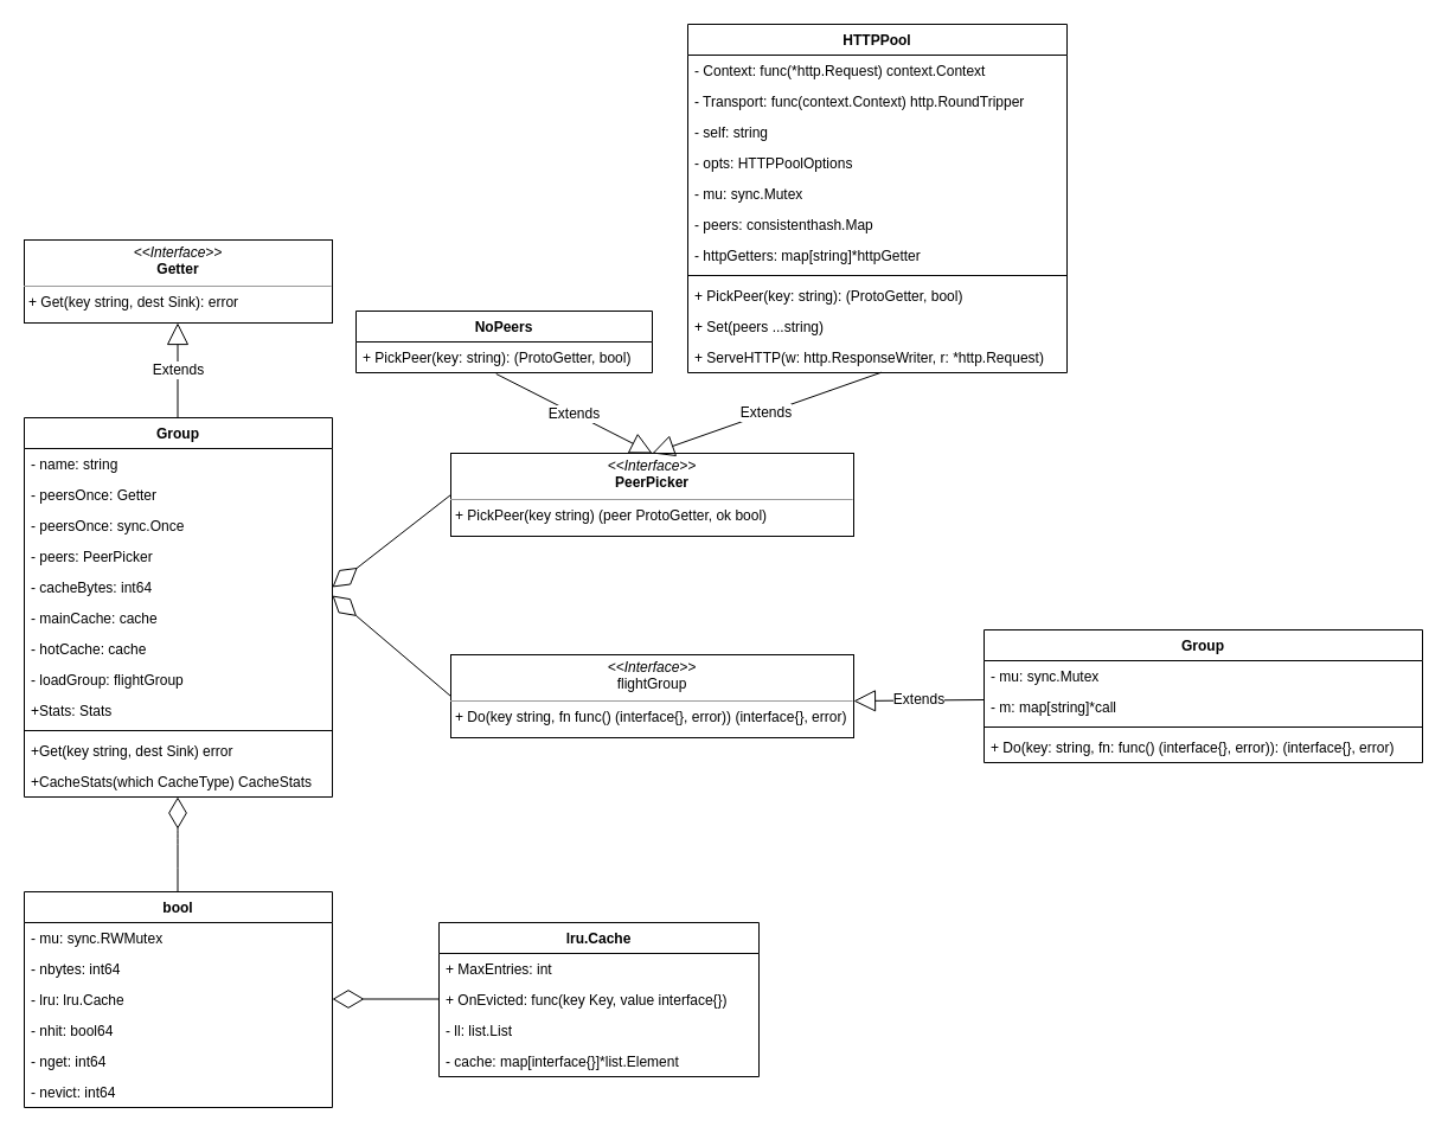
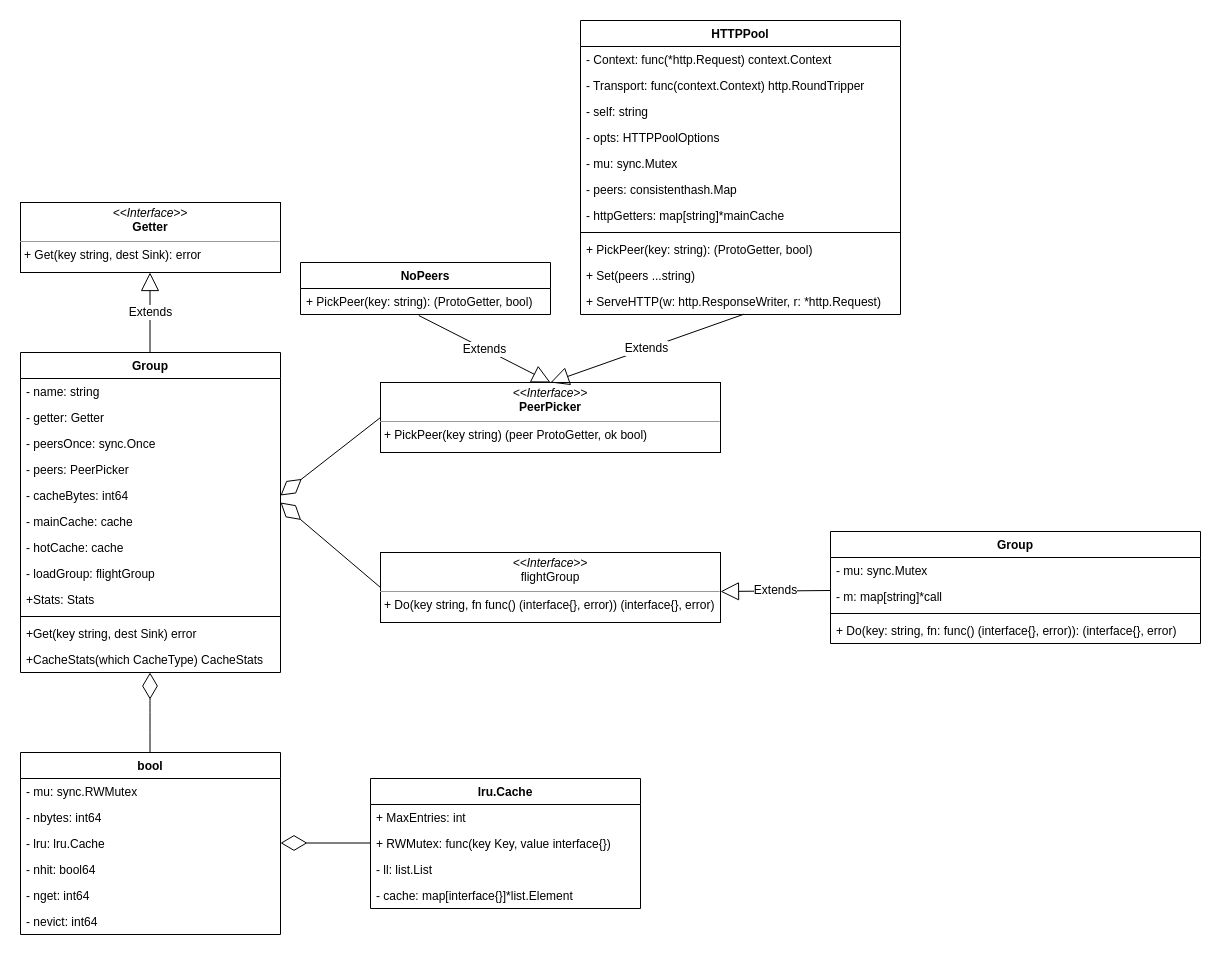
  <mxCell id="0" />
  <mxCell id="1" parent="0" />
  <mxCell id="2" value="&lt;p style=&quot;margin:0px;margin-top:4px;text-align:center;&quot;&gt;&lt;i&gt;&amp;lt;&amp;lt;Interface&amp;gt;&amp;gt;&lt;/i&gt;&lt;br&gt;&lt;b&gt;Getter&lt;/b&gt;&lt;/p&gt;&lt;hr size=&quot;1&quot;&gt;&lt;p style=&quot;margin:0px;margin-left:4px;&quot;&gt;&lt;/p&gt;&lt;p style=&quot;margin:0px;margin-left:4px;&quot;&gt;+&amp;nbsp;Get(key string, dest Sink): error&lt;/p&gt;" style="verticalAlign=top;align=left;overflow=fill;fontSize=12;fontFamily=Helvetica;html=1;whiteSpace=wrap;" vertex="1" parent="1"><mxGeometry x="20" y="202" width="260" height="70" as="geometry" /></mxCell>
  <mxCell id="3" value="bool" style="swimlane;fontStyle=1;childLayout=stackLayout;horizontal=1;startSize=26;horizontalStack=0;resizeParent=1;resizeParentMax=0;resizeLast=0;collapsible=1;marginBottom=0;" vertex="1" parent="1"><mxGeometry x="20" y="752" width="260" height="182" as="geometry"><mxRectangle x="670" y="280" width="120" height="30" as="alternateBounds" /></mxGeometry></mxCell>
  <mxCell id="4" value="  - mu: sync.RWMutex" style="text;strokeColor=none;fillColor=none;align=left;verticalAlign=top;spacingLeft=4;spacingRight=4;overflow=hidden;rotatable=0;points=[[0,0.5],[1,0.5]];portConstraint=eastwest;" vertex="1" parent="3"><mxGeometry y="26" width="260" height="26" as="geometry" /></mxCell>
  <mxCell id="5" value="  - nbytes: int64" style="text;strokeColor=none;fillColor=none;align=left;verticalAlign=top;spacingLeft=4;spacingRight=4;overflow=hidden;rotatable=0;points=[[0,0.5],[1,0.5]];portConstraint=eastwest;" vertex="1" parent="3"><mxGeometry y="52" width="260" height="26" as="geometry" /></mxCell>
  <mxCell id="6" value="  - lru: lru.Cache" style="text;strokeColor=none;fillColor=none;align=left;verticalAlign=top;spacingLeft=4;spacingRight=4;overflow=hidden;rotatable=0;points=[[0,0.5],[1,0.5]];portConstraint=eastwest;" vertex="1" parent="3"><mxGeometry y="78" width="260" height="26" as="geometry" /></mxCell>
  <mxCell id="7" value="  - nhit: bool64" style="text;strokeColor=none;fillColor=none;align=left;verticalAlign=top;spacingLeft=4;spacingRight=4;overflow=hidden;rotatable=0;points=[[0,0.5],[1,0.5]];portConstraint=eastwest;" vertex="1" parent="3"><mxGeometry y="104" width="260" height="26" as="geometry" /></mxCell>
  <mxCell id="8" value="  - nget: int64" style="text;strokeColor=none;fillColor=none;align=left;verticalAlign=top;spacingLeft=4;spacingRight=4;overflow=hidden;rotatable=0;points=[[0,0.5],[1,0.5]];portConstraint=eastwest;" vertex="1" parent="3"><mxGeometry y="130" width="260" height="26" as="geometry" /></mxCell>
  <mxCell id="9" value="  - nevict: int64" style="text;strokeColor=none;fillColor=none;align=left;verticalAlign=top;spacingLeft=4;spacingRight=4;overflow=hidden;rotatable=0;points=[[0,0.5],[1,0.5]];portConstraint=eastwest;" vertex="1" parent="3"><mxGeometry y="156" width="260" height="26" as="geometry" /></mxCell>
  <mxCell id="10" value="Group" style="swimlane;fontStyle=1;childLayout=stackLayout;horizontal=1;startSize=26;horizontalStack=0;resizeParent=1;resizeParentMax=0;resizeLast=0;collapsible=1;marginBottom=0;strokeColor=default;fontFamily=Helvetica;fontSize=12;fontColor=default;fillColor=default;" vertex="1" parent="1"><mxGeometry x="20" y="352" width="260" height="320" as="geometry"><mxRectangle x="80" y="280" width="80" height="30" as="alternateBounds" /></mxGeometry></mxCell>
  <mxCell id="11" value="  - name: string" style="text;strokeColor=none;fillColor=none;align=left;verticalAlign=top;spacingLeft=4;spacingRight=4;overflow=hidden;rotatable=0;points=[[0,0.5],[1,0.5]];portConstraint=eastwest;fontFamily=Helvetica;fontSize=12;fontColor=default;startSize=26;" vertex="1" parent="10"><mxGeometry y="26" width="260" height="26" as="geometry" /></mxCell>
- <mxCell id="12" value="  - peersOnce: Getter" style="text;strokeColor=none;fillColor=none;align=left;verticalAlign=top;spacingLeft=4;spacingRight=4;overflow=hidden;rotatable=0;points=[[0,0.5],[1,0.5]];portConstraint=eastwest;fontFamily=Helvetica;fontSize=12;fontColor=default;startSize=26;" vertex="1" parent="10"><mxGeometry y="52" width="260" height="26" as="geometry" /></mxCell>
+ <mxCell id="12" value="  - getter: Getter" style="text;strokeColor=none;fillColor=none;align=left;verticalAlign=top;spacingLeft=4;spacingRight=4;overflow=hidden;rotatable=0;points=[[0,0.5],[1,0.5]];portConstraint=eastwest;fontFamily=Helvetica;fontSize=12;fontColor=default;startSize=26;" vertex="1" parent="10"><mxGeometry y="52" width="260" height="26" as="geometry" /></mxCell>
  <mxCell id="13" value="  - peersOnce: sync.Once" style="text;strokeColor=none;fillColor=none;align=left;verticalAlign=top;spacingLeft=4;spacingRight=4;overflow=hidden;rotatable=0;points=[[0,0.5],[1,0.5]];portConstraint=eastwest;fontFamily=Helvetica;fontSize=12;fontColor=default;startSize=26;" vertex="1" parent="10"><mxGeometry y="78" width="260" height="26" as="geometry" /></mxCell>
  <mxCell id="14" value="  - peers: PeerPicker" style="text;strokeColor=none;fillColor=none;align=left;verticalAlign=top;spacingLeft=4;spacingRight=4;overflow=hidden;rotatable=0;points=[[0,0.5],[1,0.5]];portConstraint=eastwest;fontFamily=Helvetica;fontSize=12;fontColor=default;startSize=26;" vertex="1" parent="10"><mxGeometry y="104" width="260" height="26" as="geometry" /></mxCell>
  <mxCell id="15" value="  - cacheBytes: int64" style="text;strokeColor=none;fillColor=none;align=left;verticalAlign=top;spacingLeft=4;spacingRight=4;overflow=hidden;rotatable=0;points=[[0,0.5],[1,0.5]];portConstraint=eastwest;fontFamily=Helvetica;fontSize=12;fontColor=default;startSize=26;" vertex="1" parent="10"><mxGeometry y="130" width="260" height="26" as="geometry" /></mxCell>
  <mxCell id="16" value="  - mainCache: cache" style="text;strokeColor=none;fillColor=none;align=left;verticalAlign=top;spacingLeft=4;spacingRight=4;overflow=hidden;rotatable=0;points=[[0,0.5],[1,0.5]];portConstraint=eastwest;fontFamily=Helvetica;fontSize=12;fontColor=default;startSize=26;" vertex="1" parent="10"><mxGeometry y="156" width="260" height="26" as="geometry" /></mxCell>
  <mxCell id="17" value="  - hotCache: cache" style="text;strokeColor=none;fillColor=none;align=left;verticalAlign=top;spacingLeft=4;spacingRight=4;overflow=hidden;rotatable=0;points=[[0,0.5],[1,0.5]];portConstraint=eastwest;fontFamily=Helvetica;fontSize=12;fontColor=default;startSize=26;" vertex="1" parent="10"><mxGeometry y="182" width="260" height="26" as="geometry" /></mxCell>
  <mxCell id="18" value="  - loadGroup: flightGroup" style="text;strokeColor=none;fillColor=none;align=left;verticalAlign=top;spacingLeft=4;spacingRight=4;overflow=hidden;rotatable=0;points=[[0,0.5],[1,0.5]];portConstraint=eastwest;fontFamily=Helvetica;fontSize=12;fontColor=default;startSize=26;" vertex="1" parent="10"><mxGeometry y="208" width="260" height="26" as="geometry" /></mxCell>
  <mxCell id="19" value="+Stats: Stats" style="text;strokeColor=none;fillColor=none;align=left;verticalAlign=top;spacingLeft=4;spacingRight=4;overflow=hidden;rotatable=0;points=[[0,0.5],[1,0.5]];portConstraint=eastwest;fontFamily=Helvetica;fontSize=12;fontColor=default;startSize=26;" vertex="1" parent="10"><mxGeometry y="234" width="260" height="26" as="geometry" /></mxCell>
  <mxCell id="20" value="" style="line;strokeWidth=1;fillColor=none;align=left;verticalAlign=middle;spacingTop=-1;spacingLeft=3;spacingRight=3;rotatable=0;labelPosition=right;points=[];portConstraint=eastwest;strokeColor=default;fontFamily=Helvetica;fontSize=12;fontColor=default;startSize=26;" vertex="1" parent="10"><mxGeometry y="260" width="260" height="8" as="geometry" /></mxCell>
  <mxCell id="21" value="+Get(key string, dest Sink) error" style="text;strokeColor=none;fillColor=none;align=left;verticalAlign=top;spacingLeft=4;spacingRight=4;overflow=hidden;rotatable=0;points=[[0,0.5],[1,0.5]];portConstraint=eastwest;fontFamily=Helvetica;fontSize=12;fontColor=default;startSize=26;" vertex="1" parent="10"><mxGeometry y="268" width="260" height="26" as="geometry" /></mxCell>
  <mxCell id="22" value="+CacheStats(which CacheType) CacheStats" style="text;strokeColor=none;fillColor=none;align=left;verticalAlign=top;spacingLeft=4;spacingRight=4;overflow=hidden;rotatable=0;points=[[0,0.5],[1,0.5]];portConstraint=eastwest;fontFamily=Helvetica;fontSize=12;fontColor=default;startSize=26;" vertex="1" parent="10"><mxGeometry y="294" width="260" height="26" as="geometry" /></mxCell>
  <mxCell id="23" value="Extends" style="endArrow=block;endSize=16;endFill=0;html=1;fontFamily=Helvetica;fontSize=12;fontColor=default;" edge="1" parent="1"><mxGeometry width="160" relative="1" as="geometry"><mxPoint x="149.5" y="352" as="sourcePoint" /><mxPoint x="149.5" y="272" as="targetPoint" /></mxGeometry></mxCell>
  <mxCell id="24" value="" style="endArrow=diamondThin;endFill=0;endSize=24;html=1;fontFamily=Helvetica;fontSize=12;fontColor=default;" edge="1" parent="1"><mxGeometry width="160" relative="1" as="geometry"><mxPoint x="149.5" y="752" as="sourcePoint" /><mxPoint x="149.5" y="672" as="targetPoint" /><Array as="points"><mxPoint x="149.5" y="722" /><mxPoint x="149.5" y="702" /></Array></mxGeometry></mxCell>
  <mxCell id="25" value="lru.Cache " style="swimlane;fontStyle=1;childLayout=stackLayout;horizontal=1;startSize=26;horizontalStack=0;resizeParent=1;resizeParentMax=0;resizeLast=0;collapsible=1;marginBottom=0;strokeColor=default;fontFamily=Helvetica;fontSize=12;fontColor=default;fillColor=default;" vertex="1" parent="1"><mxGeometry x="370" y="778" width="270" height="130" as="geometry" /></mxCell>
  <mxCell id="26" value="  + MaxEntries: int" style="text;strokeColor=none;fillColor=none;align=left;verticalAlign=top;spacingLeft=4;spacingRight=4;overflow=hidden;rotatable=0;points=[[0,0.5],[1,0.5]];portConstraint=eastwest;fontFamily=Helvetica;fontSize=12;fontColor=default;startSize=26;" vertex="1" parent="25"><mxGeometry y="26" width="270" height="26" as="geometry" /></mxCell>
- <mxCell id="27" value="  + OnEvicted: func(key Key, value interface{})" style="text;strokeColor=none;fillColor=none;align=left;verticalAlign=top;spacingLeft=4;spacingRight=4;overflow=hidden;rotatable=0;points=[[0,0.5],[1,0.5]];portConstraint=eastwest;fontFamily=Helvetica;fontSize=12;fontColor=default;startSize=26;" vertex="1" parent="25"><mxGeometry y="52" width="270" height="26" as="geometry" /></mxCell>
+ <mxCell id="27" value="  + RWMutex: func(key Key, value interface{})" style="text;strokeColor=none;fillColor=none;align=left;verticalAlign=top;spacingLeft=4;spacingRight=4;overflow=hidden;rotatable=0;points=[[0,0.5],[1,0.5]];portConstraint=eastwest;fontFamily=Helvetica;fontSize=12;fontColor=default;startSize=26;" vertex="1" parent="25"><mxGeometry y="52" width="270" height="26" as="geometry" /></mxCell>
  <mxCell id="28" value="  - ll: list.List" style="text;strokeColor=none;fillColor=none;align=left;verticalAlign=top;spacingLeft=4;spacingRight=4;overflow=hidden;rotatable=0;points=[[0,0.5],[1,0.5]];portConstraint=eastwest;fontFamily=Helvetica;fontSize=12;fontColor=default;startSize=26;" vertex="1" parent="25"><mxGeometry y="78" width="270" height="26" as="geometry" /></mxCell>
  <mxCell id="29" value="  - cache: map[interface{}]*list.Element" style="text;strokeColor=none;fillColor=none;align=left;verticalAlign=top;spacingLeft=4;spacingRight=4;overflow=hidden;rotatable=0;points=[[0,0.5],[1,0.5]];portConstraint=eastwest;fontFamily=Helvetica;fontSize=12;fontColor=default;startSize=26;" vertex="1" parent="25"><mxGeometry y="104" width="270" height="26" as="geometry" /></mxCell>
  <mxCell id="30" value="" style="endArrow=diamondThin;endFill=0;endSize=24;html=1;fontFamily=Helvetica;fontSize=12;fontColor=default;" edge="1" parent="1"><mxGeometry width="160" relative="1" as="geometry"><mxPoint x="370" y="842.5" as="sourcePoint" /><mxPoint x="280" y="842.5" as="targetPoint" /></mxGeometry></mxCell>
  <mxCell id="31" value="&lt;p style=&quot;margin:0px;margin-top:4px;text-align:center;&quot;&gt;&lt;i&gt;&amp;lt;&amp;lt;Interface&amp;gt;&amp;gt;&lt;/i&gt;&lt;br&gt;&lt;span style=&quot;text-align: left;&quot;&gt;flightGroup&lt;/span&gt;&lt;br&gt;&lt;/p&gt;&lt;hr size=&quot;1&quot;&gt;&lt;p style=&quot;margin:0px;margin-left:4px;&quot;&gt;&lt;/p&gt;&lt;p style=&quot;margin:0px;margin-left:4px;&quot;&gt;+&amp;nbsp;Do(key string, fn func() (interface{}, error)) (interface{}, error)&lt;/p&gt;" style="verticalAlign=top;align=left;overflow=fill;fontSize=12;fontFamily=Helvetica;html=1;whiteSpace=wrap;" vertex="1" parent="1"><mxGeometry x="380" y="552" width="340" height="70" as="geometry" /></mxCell>
  <mxCell id="32" value="&lt;p style=&quot;margin:0px;margin-top:4px;text-align:center;&quot;&gt;&lt;i&gt;&amp;lt;&amp;lt;Interface&amp;gt;&amp;gt;&lt;/i&gt;&lt;br&gt;&lt;b&gt;PeerPicker&lt;/b&gt;&lt;/p&gt;&lt;hr size=&quot;1&quot;&gt;&lt;p style=&quot;margin:0px;margin-left:4px;&quot;&gt;&lt;/p&gt;&lt;p style=&quot;margin:0px;margin-left:4px;&quot;&gt;+&amp;nbsp;PickPeer(key string) (peer ProtoGetter, ok bool)&lt;/p&gt;" style="verticalAlign=top;align=left;overflow=fill;fontSize=12;fontFamily=Helvetica;html=1;whiteSpace=wrap;" vertex="1" parent="1"><mxGeometry x="380" y="382" width="340" height="70" as="geometry" /></mxCell>
  <mxCell id="33" value="" style="endArrow=diamondThin;endFill=0;endSize=24;html=1;fontFamily=Helvetica;fontSize=12;fontColor=default;exitX=0;exitY=0.5;exitDx=0;exitDy=0;" edge="1" parent="1" source="31"><mxGeometry width="160" relative="1" as="geometry"><mxPoint x="370" y="542" as="sourcePoint" /><mxPoint x="280" y="502" as="targetPoint" /></mxGeometry></mxCell>
  <mxCell id="34" value="" style="endArrow=diamondThin;endFill=0;endSize=24;html=1;fontFamily=Helvetica;fontSize=12;fontColor=default;exitX=0;exitY=0.5;exitDx=0;exitDy=0;entryX=1;entryY=0.5;entryDx=0;entryDy=0;" edge="1" parent="1" source="32" target="15"><mxGeometry width="160" relative="1" as="geometry"><mxPoint x="390" y="572" as="sourcePoint" /><mxPoint x="290" y="477" as="targetPoint" /></mxGeometry></mxCell>
  <mxCell id="35" value="Group " style="swimlane;fontStyle=1;childLayout=stackLayout;horizontal=1;startSize=26;horizontalStack=0;resizeParent=1;resizeParentMax=0;resizeLast=0;collapsible=1;marginBottom=0;strokeColor=default;fontFamily=Helvetica;fontSize=12;fontColor=default;fillColor=default;" vertex="1" parent="1"><mxGeometry x="830" y="531" width="370" height="112" as="geometry" /></mxCell>
  <mxCell id="36" value="  - mu: sync.Mutex" style="text;strokeColor=none;fillColor=none;align=left;verticalAlign=top;spacingLeft=4;spacingRight=4;overflow=hidden;rotatable=0;points=[[0,0.5],[1,0.5]];portConstraint=eastwest;fontFamily=Helvetica;fontSize=12;fontColor=default;startSize=26;" vertex="1" parent="35"><mxGeometry y="26" width="370" height="26" as="geometry" /></mxCell>
  <mxCell id="37" value="  - m: map[string]*call" style="text;strokeColor=none;fillColor=none;align=left;verticalAlign=top;spacingLeft=4;spacingRight=4;overflow=hidden;rotatable=0;points=[[0,0.5],[1,0.5]];portConstraint=eastwest;fontFamily=Helvetica;fontSize=12;fontColor=default;startSize=26;" vertex="1" parent="35"><mxGeometry y="52" width="370" height="26" as="geometry" /></mxCell>
  <mxCell id="38" value="" style="line;strokeWidth=1;fillColor=none;align=left;verticalAlign=middle;spacingTop=-1;spacingLeft=3;spacingRight=3;rotatable=0;labelPosition=right;points=[];portConstraint=eastwest;strokeColor=default;fontFamily=Helvetica;fontSize=12;fontColor=default;startSize=26;" vertex="1" parent="35"><mxGeometry y="78" width="370" height="8" as="geometry" /></mxCell>
  <mxCell id="39" value="  + Do(key: string, fn: func() (interface{}, error)): (interface{}, error)" style="text;strokeColor=none;fillColor=none;align=left;verticalAlign=top;spacingLeft=4;spacingRight=4;overflow=hidden;rotatable=0;points=[[0,0.5],[1,0.5]];portConstraint=eastwest;fontFamily=Helvetica;fontSize=12;fontColor=default;startSize=26;" vertex="1" parent="35"><mxGeometry y="86" width="370" height="26" as="geometry" /></mxCell>
  <mxCell id="40" value="Extends" style="endArrow=block;endSize=16;endFill=0;html=1;fontFamily=Helvetica;fontSize=12;fontColor=default;exitX=0.001;exitY=0.269;exitDx=0;exitDy=0;exitPerimeter=0;" edge="1" parent="1" source="37"><mxGeometry width="160" relative="1" as="geometry"><mxPoint x="780" y="591" as="sourcePoint" /><mxPoint x="720" y="591" as="targetPoint" /></mxGeometry></mxCell>
  <mxCell id="41" value="NoPeers" style="swimlane;fontStyle=1;childLayout=stackLayout;horizontal=1;startSize=26;horizontalStack=0;resizeParent=1;resizeParentMax=0;resizeLast=0;collapsible=1;marginBottom=0;strokeColor=default;fontFamily=Helvetica;fontSize=12;fontColor=default;fillColor=default;" vertex="1" parent="1"><mxGeometry x="300" y="262" width="250" height="52" as="geometry" /></mxCell>
  <mxCell id="42" value="+ PickPeer(key: string): (ProtoGetter, bool)" style="text;strokeColor=none;fillColor=none;align=left;verticalAlign=top;spacingLeft=4;spacingRight=4;overflow=hidden;rotatable=0;points=[[0,0.5],[1,0.5]];portConstraint=eastwest;fontFamily=Helvetica;fontSize=12;fontColor=default;startSize=26;" vertex="1" parent="41"><mxGeometry y="26" width="250" height="26" as="geometry" /></mxCell>
  <mxCell id="43" value="HTTPPool" style="swimlane;fontStyle=1;childLayout=stackLayout;horizontal=1;startSize=26;horizontalStack=0;resizeParent=1;resizeParentMax=0;resizeLast=0;collapsible=1;marginBottom=0;strokeColor=default;fontFamily=Helvetica;fontSize=12;fontColor=default;fillColor=default;" vertex="1" parent="1"><mxGeometry x="580" y="20" width="320" height="294" as="geometry" /></mxCell>
  <mxCell id="44" value="  - Context: func(*http.Request) context.Context" style="text;strokeColor=none;fillColor=none;align=left;verticalAlign=top;spacingLeft=4;spacingRight=4;overflow=hidden;rotatable=0;points=[[0,0.5],[1,0.5]];portConstraint=eastwest;fontFamily=Helvetica;fontSize=12;fontColor=default;startSize=26;" vertex="1" parent="43"><mxGeometry y="26" width="320" height="26" as="geometry" /></mxCell>
  <mxCell id="45" value="  - Transport: func(context.Context) http.RoundTripper" style="text;strokeColor=none;fillColor=none;align=left;verticalAlign=top;spacingLeft=4;spacingRight=4;overflow=hidden;rotatable=0;points=[[0,0.5],[1,0.5]];portConstraint=eastwest;fontFamily=Helvetica;fontSize=12;fontColor=default;startSize=26;" vertex="1" parent="43"><mxGeometry y="52" width="320" height="26" as="geometry" /></mxCell>
  <mxCell id="46" value="  - self: string" style="text;strokeColor=none;fillColor=none;align=left;verticalAlign=top;spacingLeft=4;spacingRight=4;overflow=hidden;rotatable=0;points=[[0,0.5],[1,0.5]];portConstraint=eastwest;fontFamily=Helvetica;fontSize=12;fontColor=default;startSize=26;" vertex="1" parent="43"><mxGeometry y="78" width="320" height="26" as="geometry" /></mxCell>
  <mxCell id="47" value="  - opts: HTTPPoolOptions" style="text;strokeColor=none;fillColor=none;align=left;verticalAlign=top;spacingLeft=4;spacingRight=4;overflow=hidden;rotatable=0;points=[[0,0.5],[1,0.5]];portConstraint=eastwest;fontFamily=Helvetica;fontSize=12;fontColor=default;startSize=26;" vertex="1" parent="43"><mxGeometry y="104" width="320" height="26" as="geometry" /></mxCell>
  <mxCell id="48" value="  - mu: sync.Mutex" style="text;strokeColor=none;fillColor=none;align=left;verticalAlign=top;spacingLeft=4;spacingRight=4;overflow=hidden;rotatable=0;points=[[0,0.5],[1,0.5]];portConstraint=eastwest;fontFamily=Helvetica;fontSize=12;fontColor=default;startSize=26;" vertex="1" parent="43"><mxGeometry y="130" width="320" height="26" as="geometry" /></mxCell>
  <mxCell id="49" value="  - peers: consistenthash.Map" style="text;strokeColor=none;fillColor=none;align=left;verticalAlign=top;spacingLeft=4;spacingRight=4;overflow=hidden;rotatable=0;points=[[0,0.5],[1,0.5]];portConstraint=eastwest;fontFamily=Helvetica;fontSize=12;fontColor=default;startSize=26;" vertex="1" parent="43"><mxGeometry y="156" width="320" height="26" as="geometry" /></mxCell>
- <mxCell id="50" value="  - httpGetters: map[string]*httpGetter" style="text;strokeColor=none;fillColor=none;align=left;verticalAlign=top;spacingLeft=4;spacingRight=4;overflow=hidden;rotatable=0;points=[[0,0.5],[1,0.5]];portConstraint=eastwest;fontFamily=Helvetica;fontSize=12;fontColor=default;startSize=26;" vertex="1" parent="43"><mxGeometry y="182" width="320" height="26" as="geometry" /></mxCell>
+ <mxCell id="50" value="  - httpGetters: map[string]*mainCache" style="text;strokeColor=none;fillColor=none;align=left;verticalAlign=top;spacingLeft=4;spacingRight=4;overflow=hidden;rotatable=0;points=[[0,0.5],[1,0.5]];portConstraint=eastwest;fontFamily=Helvetica;fontSize=12;fontColor=default;startSize=26;" vertex="1" parent="43"><mxGeometry y="182" width="320" height="26" as="geometry" /></mxCell>
  <mxCell id="51" value="" style="line;strokeWidth=1;fillColor=none;align=left;verticalAlign=middle;spacingTop=-1;spacingLeft=3;spacingRight=3;rotatable=0;labelPosition=right;points=[];portConstraint=eastwest;strokeColor=default;fontFamily=Helvetica;fontSize=12;fontColor=default;startSize=26;" vertex="1" parent="43"><mxGeometry y="208" width="320" height="8" as="geometry" /></mxCell>
  <mxCell id="52" value="  + PickPeer(key: string): (ProtoGetter, bool)" style="text;strokeColor=none;fillColor=none;align=left;verticalAlign=top;spacingLeft=4;spacingRight=4;overflow=hidden;rotatable=0;points=[[0,0.5],[1,0.5]];portConstraint=eastwest;fontFamily=Helvetica;fontSize=12;fontColor=default;startSize=26;" vertex="1" parent="43"><mxGeometry y="216" width="320" height="26" as="geometry" /></mxCell>
  <mxCell id="53" value="  + Set(peers ...string)" style="text;strokeColor=none;fillColor=none;align=left;verticalAlign=top;spacingLeft=4;spacingRight=4;overflow=hidden;rotatable=0;points=[[0,0.5],[1,0.5]];portConstraint=eastwest;fontFamily=Helvetica;fontSize=12;fontColor=default;startSize=26;" vertex="1" parent="43"><mxGeometry y="242" width="320" height="26" as="geometry" /></mxCell>
  <mxCell id="54" value="  + ServeHTTP(w: http.ResponseWriter, r: *http.Request)" style="text;strokeColor=none;fillColor=none;align=left;verticalAlign=top;spacingLeft=4;spacingRight=4;overflow=hidden;rotatable=0;points=[[0,0.5],[1,0.5]];portConstraint=eastwest;fontFamily=Helvetica;fontSize=12;fontColor=default;startSize=26;" vertex="1" parent="43"><mxGeometry y="268" width="320" height="26" as="geometry" /></mxCell>
  <mxCell id="55" value="Extends" style="endArrow=block;endSize=16;endFill=0;html=1;fontFamily=Helvetica;fontSize=12;fontColor=default;entryX=0.5;entryY=0;entryDx=0;entryDy=0;exitX=0.473;exitY=1.038;exitDx=0;exitDy=0;exitPerimeter=0;" edge="1" parent="1" source="42" target="32"><mxGeometry width="160" relative="1" as="geometry"><mxPoint x="460" y="324" as="sourcePoint" /><mxPoint x="620" y="364" as="targetPoint" /></mxGeometry></mxCell>
  <mxCell id="56" value="Extends" style="endArrow=block;endSize=16;endFill=0;html=1;fontFamily=Helvetica;fontSize=12;fontColor=default;exitX=0.511;exitY=0.987;exitDx=0;exitDy=0;exitPerimeter=0;" edge="1" parent="1" source="54"><mxGeometry width="160" relative="1" as="geometry"><mxPoint x="700" y="342" as="sourcePoint" /><mxPoint x="550" y="382" as="targetPoint" /></mxGeometry></mxCell>
